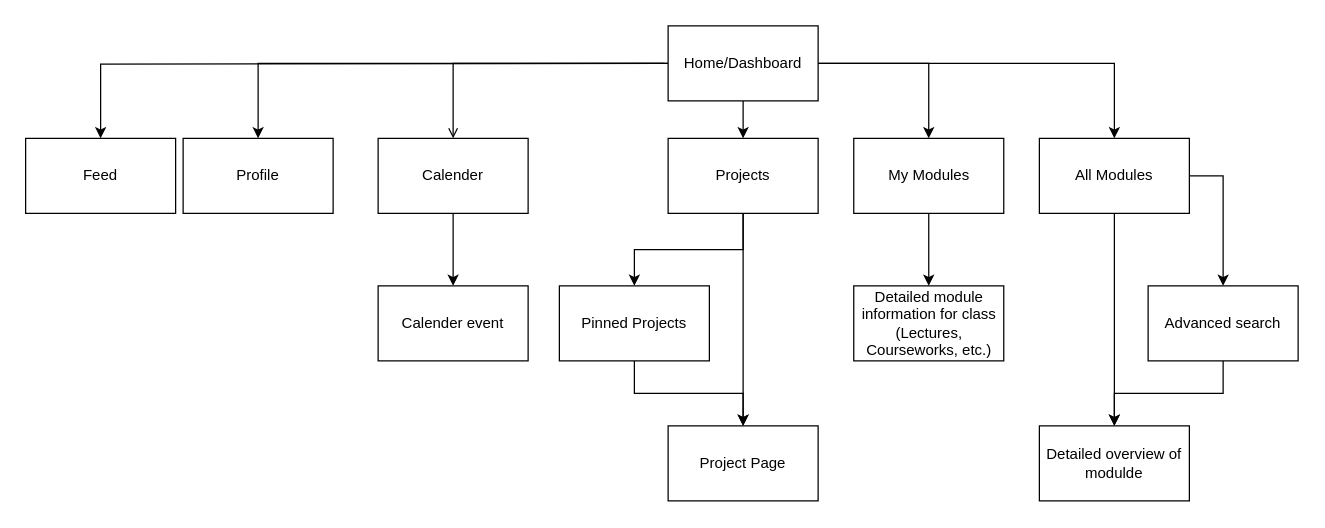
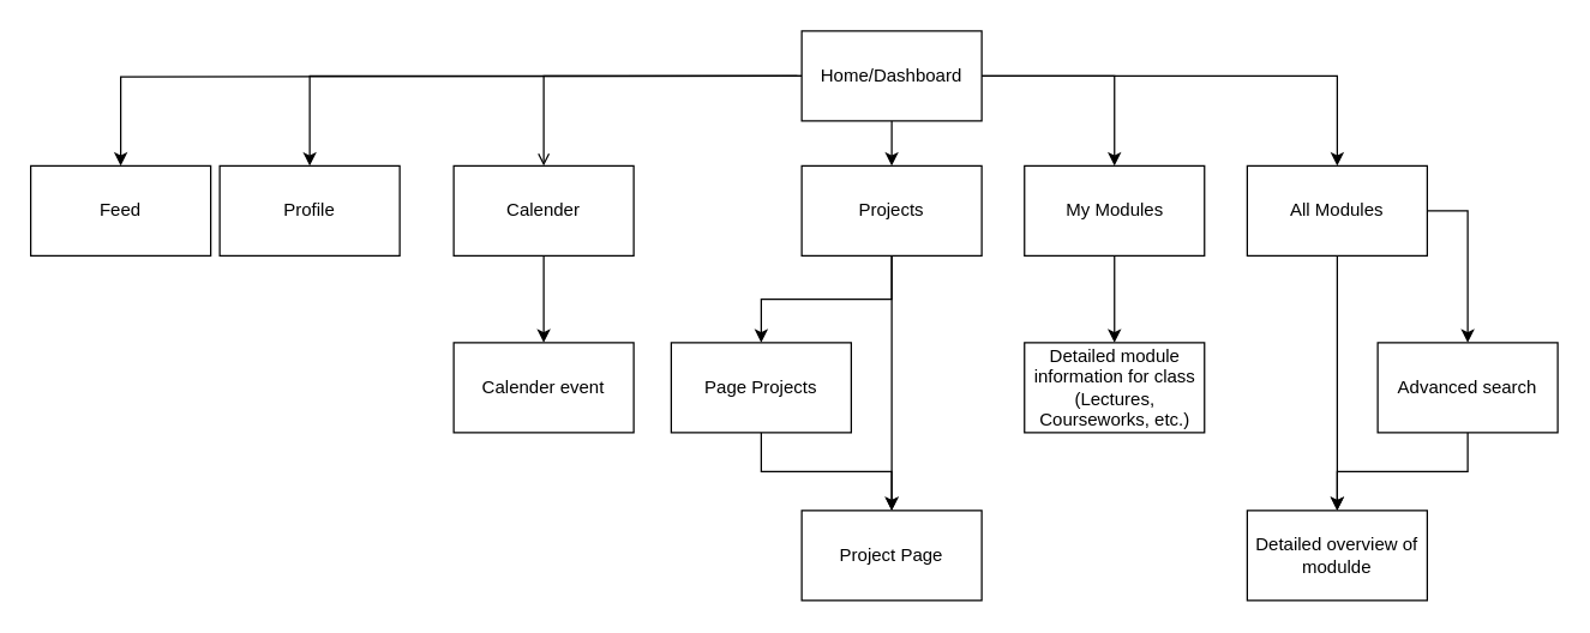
  <mxCell id="0" />
  <mxCell id="1" parent="0" />
  <mxCell id="2" style="edgeStyle=orthogonalEdgeStyle;rounded=0;orthogonalLoop=1;jettySize=auto;html=1;entryX=0.5;entryY=0;entryDx=0;entryDy=0;" edge="1" parent="1" target="10"><mxGeometry relative="1" as="geometry"><mxPoint x="594" y="100" as="targetPoint" /><mxPoint x="531" y="50" as="sourcePoint" /></mxGeometry></mxCell>
  <mxCell id="3" style="edgeStyle=orthogonalEdgeStyle;rounded=0;orthogonalLoop=1;jettySize=auto;html=1;exitX=0;exitY=0.5;exitDx=0;exitDy=0;entryX=0.5;entryY=0;entryDx=0;entryDy=0;" edge="1" parent="1" source="8" target="9"><mxGeometry relative="1" as="geometry" /></mxCell>
  <mxCell id="4" style="edgeStyle=orthogonalEdgeStyle;rounded=0;orthogonalLoop=1;jettySize=auto;html=1;exitX=1;exitY=0.5;exitDx=0;exitDy=0;entryX=0.5;entryY=0;entryDx=0;entryDy=0;" edge="1" parent="1" source="8" target="15"><mxGeometry relative="1" as="geometry" /></mxCell>
  <mxCell id="5" style="edgeStyle=orthogonalEdgeStyle;rounded=0;orthogonalLoop=1;jettySize=auto;html=1;exitX=1;exitY=0.5;exitDx=0;exitDy=0;entryX=0.5;entryY=0;entryDx=0;entryDy=0;" edge="1" parent="1" source="8" target="13"><mxGeometry relative="1" as="geometry" /></mxCell>
  <mxCell id="6" style="edgeStyle=orthogonalEdgeStyle;rounded=0;orthogonalLoop=1;jettySize=auto;html=1;exitX=0.5;exitY=1;exitDx=0;exitDy=0;entryX=0.5;entryY=0;entryDx=0;entryDy=0;" edge="1" parent="1" source="8" target="23"><mxGeometry relative="1" as="geometry" /></mxCell>
  <mxCell id="7" style="edgeStyle=orthogonalEdgeStyle;rounded=0;orthogonalLoop=1;jettySize=auto;html=1;exitX=0;exitY=0.5;exitDx=0;exitDy=0;endArrow=open;" edge="1" parent="1" source="8" target="28"><mxGeometry relative="1" as="geometry" /></mxCell>
  <mxCell id="8" value="Home/Dashboard" style="rounded=0;whiteSpace=wrap;html=1;" vertex="1" parent="1"><mxGeometry x="534" y="20" width="120" height="60" as="geometry" /></mxCell>
  <mxCell id="9" value="Profile" style="rounded=0;whiteSpace=wrap;html=1;" vertex="1" parent="1"><mxGeometry x="146" y="110" width="120" height="60" as="geometry" /></mxCell>
  <mxCell id="10" value="Feed" style="rounded=0;whiteSpace=wrap;html=1;" vertex="1" parent="1"><mxGeometry x="20" y="110" width="120" height="60" as="geometry" /></mxCell>
  <mxCell id="11" style="edgeStyle=orthogonalEdgeStyle;rounded=0;orthogonalLoop=1;jettySize=auto;html=1;exitX=0.5;exitY=1;exitDx=0;exitDy=0;entryX=0.5;entryY=0;entryDx=0;entryDy=0;" edge="1" parent="1" source="13" target="17"><mxGeometry relative="1" as="geometry" /></mxCell>
  <mxCell id="12" style="edgeStyle=orthogonalEdgeStyle;rounded=0;orthogonalLoop=1;jettySize=auto;html=1;exitX=1;exitY=0.5;exitDx=0;exitDy=0;entryX=0.5;entryY=0;entryDx=0;entryDy=0;" edge="1" parent="1" source="13" target="20"><mxGeometry relative="1" as="geometry"><Array as="points"><mxPoint x="978" y="140" /></Array></mxGeometry></mxCell>
  <mxCell id="13" value="All Modules" style="rounded=0;whiteSpace=wrap;html=1;" vertex="1" parent="1"><mxGeometry x="831" y="110" width="120" height="60" as="geometry" /></mxCell>
  <mxCell id="14" style="edgeStyle=orthogonalEdgeStyle;rounded=0;orthogonalLoop=1;jettySize=auto;html=1;exitX=0.5;exitY=1;exitDx=0;exitDy=0;entryX=0.5;entryY=0;entryDx=0;entryDy=0;" edge="1" parent="1" source="15" target="16"><mxGeometry relative="1" as="geometry" /></mxCell>
  <mxCell id="15" value="My Modules" style="rounded=0;whiteSpace=wrap;html=1;" vertex="1" parent="1"><mxGeometry x="682.5" y="110" width="120" height="60" as="geometry" /></mxCell>
  <mxCell id="16" value="Detailed module information for class (Lectures, Courseworks, etc.)" style="rounded=0;whiteSpace=wrap;html=1;" vertex="1" parent="1"><mxGeometry x="682.5" y="228" width="120" height="60" as="geometry" /></mxCell>
  <mxCell id="17" value="Detailed overview of modulde" style="rounded=0;whiteSpace=wrap;html=1;" vertex="1" parent="1"><mxGeometry x="831" y="340" width="120" height="60" as="geometry" /></mxCell>
  <mxCell id="18" value="&lt;span style=&quot;font-family: &amp;#34;helvetica&amp;#34; , &amp;#34;arial&amp;#34; , sans-serif ; font-size: 0px&quot;&gt;%3CmxGraphModel%3E%3Croot%3E%3CmxCell%20id%3D%220%22%2F%3E%3CmxCell%20id%3D%221%22%20parent%3D%220%22%2F%3E%3CmxCell%20id%3D%222%22%20value%3D%22Detailed%20overview%20of%20modulde%22%20style%3D%22rounded%3D0%3BwhiteSpace%3Dwrap%3Bhtml%3D1%3B%22%20vertex%3D%221%22%20parent%3D%221%22%3E%3CmxGeometry%20x%3D%22640%22%20y%3D%22250%22%20width%3D%22120%22%20height%3D%2260%22%20as%3D%22geometry%22%2F%3E%3C%2FmxCell%3E%3C%2Froot%3E%3C%2FmxGraphModel%3E&lt;/span&gt;" style="text;html=1;resizable=0;points=[];autosize=1;align=left;verticalAlign=top;spacingTop=-4;" vertex="1" parent="1"><mxGeometry x="1018" y="258" width="20" height="20" as="geometry" /></mxCell>
  <mxCell id="19" style="edgeStyle=orthogonalEdgeStyle;rounded=0;orthogonalLoop=1;jettySize=auto;html=1;exitX=0.5;exitY=1;exitDx=0;exitDy=0;" edge="1" parent="1" source="20" target="17"><mxGeometry relative="1" as="geometry" /></mxCell>
  <mxCell id="20" value="Advanced search" style="rounded=0;whiteSpace=wrap;html=1;" vertex="1" parent="1"><mxGeometry x="918" y="228" width="120" height="60" as="geometry" /></mxCell>
  <mxCell id="21" style="edgeStyle=orthogonalEdgeStyle;rounded=0;orthogonalLoop=1;jettySize=auto;html=1;exitX=0.5;exitY=1;exitDx=0;exitDy=0;entryX=0.5;entryY=0;entryDx=0;entryDy=0;" edge="1" parent="1" source="23" target="25"><mxGeometry relative="1" as="geometry" /></mxCell>
  <mxCell id="22" style="edgeStyle=orthogonalEdgeStyle;rounded=0;orthogonalLoop=1;jettySize=auto;html=1;exitX=0.5;exitY=1;exitDx=0;exitDy=0;entryX=0.5;entryY=0;entryDx=0;entryDy=0;" edge="1" parent="1" source="23" target="26"><mxGeometry relative="1" as="geometry" /></mxCell>
  <mxCell id="23" value="Projects" style="rounded=0;whiteSpace=wrap;html=1;" vertex="1" parent="1"><mxGeometry x="534" y="110" width="120" height="60" as="geometry" /></mxCell>
  <mxCell id="24" style="edgeStyle=orthogonalEdgeStyle;rounded=0;orthogonalLoop=1;jettySize=auto;html=1;exitX=0.5;exitY=1;exitDx=0;exitDy=0;entryX=0.5;entryY=0;entryDx=0;entryDy=0;" edge="1" parent="1" source="25" target="26"><mxGeometry relative="1" as="geometry" /></mxCell>
- <mxCell id="25" value="Pinned Projects" style="rounded=0;whiteSpace=wrap;html=1;" vertex="1" parent="1"><mxGeometry x="447" y="228" width="120" height="60" as="geometry" /></mxCell>
+ <mxCell id="25" value="Page Projects" style="rounded=0;whiteSpace=wrap;html=1;" vertex="1" parent="1"><mxGeometry x="447" y="228" width="120" height="60" as="geometry" /></mxCell>
  <mxCell id="26" value="Project Page" style="rounded=0;whiteSpace=wrap;html=1;" vertex="1" parent="1"><mxGeometry x="534" y="340" width="120" height="60" as="geometry" /></mxCell>
  <mxCell id="27" style="edgeStyle=orthogonalEdgeStyle;rounded=0;orthogonalLoop=1;jettySize=auto;html=1;exitX=0.5;exitY=1;exitDx=0;exitDy=0;entryX=0.5;entryY=0;entryDx=0;entryDy=0;" edge="1" parent="1" source="28" target="29"><mxGeometry relative="1" as="geometry" /></mxCell>
  <mxCell id="28" value="Calender" style="rounded=0;whiteSpace=wrap;html=1;" vertex="1" parent="1"><mxGeometry x="302" y="110" width="120" height="60" as="geometry" /></mxCell>
  <mxCell id="29" value="Calender event" style="rounded=0;whiteSpace=wrap;html=1;" vertex="1" parent="1"><mxGeometry x="302" y="228" width="120" height="60" as="geometry" /></mxCell>
